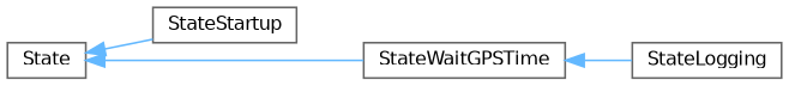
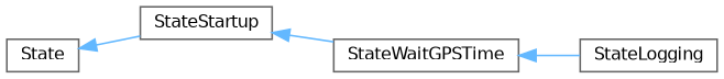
  digraph {
    rankdir=LR
    node [color=grey40 fillcolor=white fontname=Helvetica fontsize=10 shape=box style=filled]
    edge [color=steelblue1 dir=back fontname=Helvetica fontsize=10 labelfontname=Helvetica labelfontsize=10 style=solid]
    n1 [height=0.2 label=State width=0.4]
    n2 [height=0.2 label=StateStartup width=0.4]
    n3 [height=0.2 label=StateWaitGPSTime width=0.4]
    n4 [height=0.2 label=StateLogging width=0.4]
    n1 -> n2
-   n1 -> n3
+   n2 -> n3
    n3 -> n4
  }
